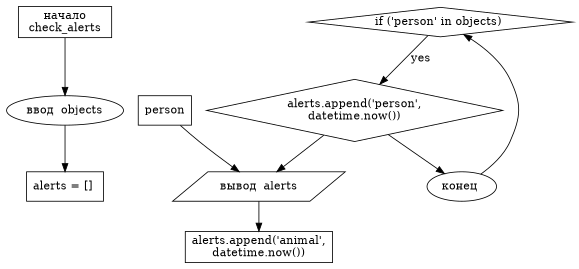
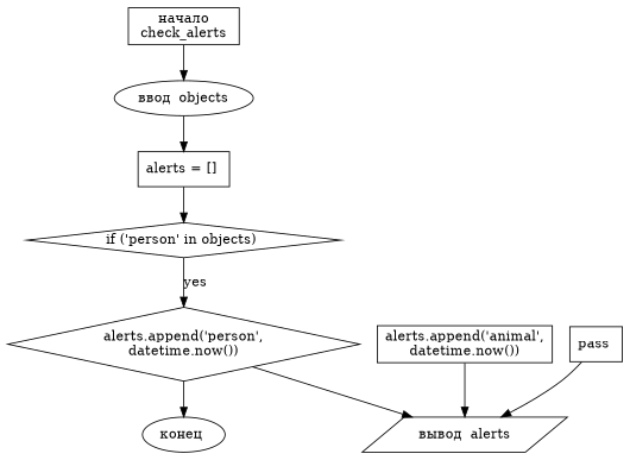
  digraph {
    node [shape=box]
    n1 [label="начало\n check_alerts "]
    n2 [label="ввод  objects" shape=ellipse]
    n3 [label="alerts = [] "]
    n4 [label="if ('person' in objects) " shape=diamond]
    n5 [label="alerts.append('person',\n datetime.now()) " shape=diamond]
    n6 [label="вывод  alerts" shape=parallelogram]
    n7 [label="конец " shape=ellipse]
    n8 [label="alerts.append('animal',\n datetime.now()) "]
-   n9 [label=person]
+   n9 [label="pass "]
    n1 -> n2
    n2 -> n3
-   n7 -> n4
+   n3 -> n4
    n4 -> n5 [label=yes]
    n5 -> n6
    n5 -> n7
-   n6 -> n8
+   n8 -> n6
    n9 -> n6
  }
